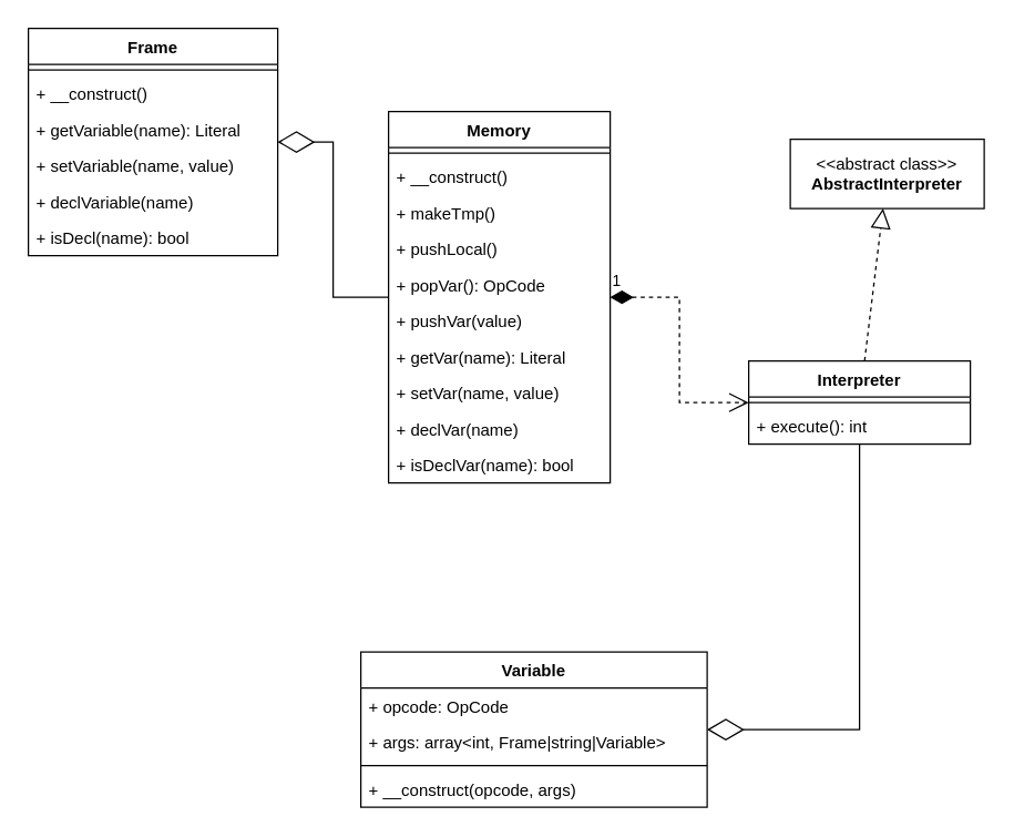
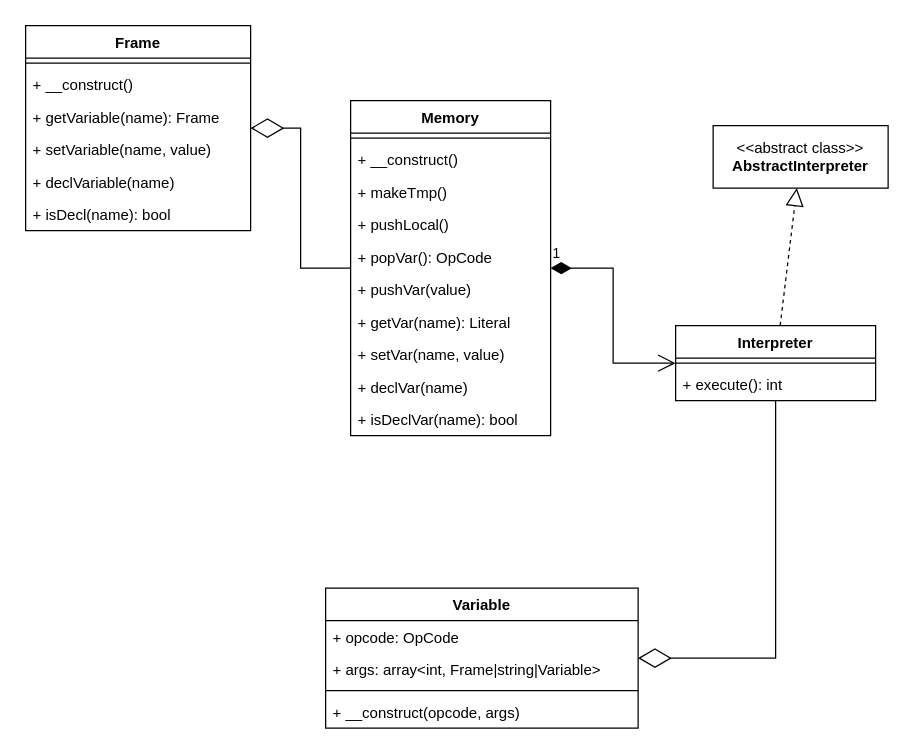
  <mxCell id="0" />
  <mxCell id="1" parent="0" />
  <mxCell id="2" value="Interpreter" style="swimlane;fontStyle=1;align=center;verticalAlign=top;childLayout=stackLayout;horizontal=1;startSize=26;horizontalStack=0;resizeParent=1;resizeParentMax=0;resizeLast=0;collapsible=1;marginBottom=0;whiteSpace=wrap;html=1;" vertex="1" parent="1"><mxGeometry x="540" y="260" width="160" height="60" as="geometry" /></mxCell>
  <mxCell id="3" value="" style="line;strokeWidth=1;fillColor=none;align=left;verticalAlign=middle;spacingTop=-1;spacingLeft=3;spacingRight=3;rotatable=0;labelPosition=right;points=[];portConstraint=eastwest;strokeColor=inherit;" vertex="1" parent="2"><mxGeometry y="26" width="160" height="8" as="geometry" /></mxCell>
  <mxCell id="4" value="+ execute(): int" style="text;strokeColor=none;fillColor=none;align=left;verticalAlign=top;spacingLeft=4;spacingRight=4;overflow=hidden;rotatable=0;points=[[0,0.5],[1,0.5]];portConstraint=eastwest;whiteSpace=wrap;html=1;" vertex="1" parent="2"><mxGeometry y="34" width="160" height="26" as="geometry" /></mxCell>
  <mxCell id="5" value="&amp;lt;&amp;lt;abstract class&amp;gt;&amp;gt;&lt;br&gt;&lt;b&gt;AbstractInterpreter&lt;/b&gt;" style="html=1;whiteSpace=wrap;" vertex="1" parent="1"><mxGeometry x="570" y="100" width="140" height="50" as="geometry" /></mxCell>
  <mxCell id="6" value="Frame" style="swimlane;fontStyle=1;align=center;verticalAlign=top;childLayout=stackLayout;horizontal=1;startSize=26;horizontalStack=0;resizeParent=1;resizeParentMax=0;resizeLast=0;collapsible=1;marginBottom=0;whiteSpace=wrap;html=1;" vertex="1" parent="1"><mxGeometry x="20" y="20" width="180" height="164" as="geometry" /></mxCell>
  <mxCell id="7" value="" style="line;strokeWidth=1;fillColor=none;align=left;verticalAlign=middle;spacingTop=-1;spacingLeft=3;spacingRight=3;rotatable=0;labelPosition=right;points=[];portConstraint=eastwest;strokeColor=inherit;" vertex="1" parent="6"><mxGeometry y="26" width="180" height="8" as="geometry" /></mxCell>
  <mxCell id="8" value="+ __construct()" style="text;strokeColor=none;fillColor=none;align=left;verticalAlign=top;spacingLeft=4;spacingRight=4;overflow=hidden;rotatable=0;points=[[0,0.5],[1,0.5]];portConstraint=eastwest;whiteSpace=wrap;html=1;" vertex="1" parent="6"><mxGeometry y="34" width="180" height="26" as="geometry" /></mxCell>
- <mxCell id="9" value="+ getVariable(name): Literal" style="text;strokeColor=none;fillColor=none;align=left;verticalAlign=top;spacingLeft=4;spacingRight=4;overflow=hidden;rotatable=0;points=[[0,0.5],[1,0.5]];portConstraint=eastwest;whiteSpace=wrap;html=1;" vertex="1" parent="6"><mxGeometry y="60" width="180" height="26" as="geometry" /></mxCell>
+ <mxCell id="9" value="+ getVariable(name): Frame" style="text;strokeColor=none;fillColor=none;align=left;verticalAlign=top;spacingLeft=4;spacingRight=4;overflow=hidden;rotatable=0;points=[[0,0.5],[1,0.5]];portConstraint=eastwest;whiteSpace=wrap;html=1;" vertex="1" parent="6"><mxGeometry y="60" width="180" height="26" as="geometry" /></mxCell>
  <mxCell id="10" value="+ setVariable(name, value)" style="text;strokeColor=none;fillColor=none;align=left;verticalAlign=top;spacingLeft=4;spacingRight=4;overflow=hidden;rotatable=0;points=[[0,0.5],[1,0.5]];portConstraint=eastwest;whiteSpace=wrap;html=1;" vertex="1" parent="6"><mxGeometry y="86" width="180" height="26" as="geometry" /></mxCell>
  <mxCell id="11" value="+ declVariable(name)" style="text;strokeColor=none;fillColor=none;align=left;verticalAlign=top;spacingLeft=4;spacingRight=4;overflow=hidden;rotatable=0;points=[[0,0.5],[1,0.5]];portConstraint=eastwest;whiteSpace=wrap;html=1;" vertex="1" parent="6"><mxGeometry y="112" width="180" height="26" as="geometry" /></mxCell>
  <mxCell id="12" value="+ isDecl(name): bool" style="text;strokeColor=none;fillColor=none;align=left;verticalAlign=top;spacingLeft=4;spacingRight=4;overflow=hidden;rotatable=0;points=[[0,0.5],[1,0.5]];portConstraint=eastwest;whiteSpace=wrap;html=1;" vertex="1" parent="6"><mxGeometry y="138" width="180" height="26" as="geometry" /></mxCell>
  <mxCell id="13" value="Variable" style="swimlane;fontStyle=1;align=center;verticalAlign=top;childLayout=stackLayout;horizontal=1;startSize=26;horizontalStack=0;resizeParent=1;resizeParentMax=0;resizeLast=0;collapsible=1;marginBottom=0;whiteSpace=wrap;html=1;" vertex="1" parent="1"><mxGeometry x="260" y="470" width="250" height="112" as="geometry" /></mxCell>
  <mxCell id="14" value="+ opcode: OpCode" style="text;strokeColor=none;fillColor=none;align=left;verticalAlign=top;spacingLeft=4;spacingRight=4;overflow=hidden;rotatable=0;points=[[0,0.5],[1,0.5]];portConstraint=eastwest;whiteSpace=wrap;html=1;" vertex="1" parent="13"><mxGeometry y="26" width="250" height="26" as="geometry" /></mxCell>
  <mxCell id="15" value="+ args: array&amp;lt;int, Frame|string|Variable&amp;gt;" style="text;strokeColor=none;fillColor=none;align=left;verticalAlign=top;spacingLeft=4;spacingRight=4;overflow=hidden;rotatable=0;points=[[0,0.5],[1,0.5]];portConstraint=eastwest;whiteSpace=wrap;html=1;" vertex="1" parent="13"><mxGeometry y="52" width="250" height="26" as="geometry" /></mxCell>
  <mxCell id="16" value="" style="line;strokeWidth=1;fillColor=none;align=left;verticalAlign=middle;spacingTop=-1;spacingLeft=3;spacingRight=3;rotatable=0;labelPosition=right;points=[];portConstraint=eastwest;strokeColor=inherit;" vertex="1" parent="13"><mxGeometry y="78" width="250" height="8" as="geometry" /></mxCell>
  <mxCell id="17" value="+ __construct(opcode, args)" style="text;strokeColor=none;fillColor=none;align=left;verticalAlign=top;spacingLeft=4;spacingRight=4;overflow=hidden;rotatable=0;points=[[0,0.5],[1,0.5]];portConstraint=eastwest;whiteSpace=wrap;html=1;" vertex="1" parent="13"><mxGeometry y="86" width="250" height="26" as="geometry" /></mxCell>
  <mxCell id="18" value="Memory" style="swimlane;fontStyle=1;align=center;verticalAlign=top;childLayout=stackLayout;horizontal=1;startSize=26;horizontalStack=0;resizeParent=1;resizeParentMax=0;resizeLast=0;collapsible=1;marginBottom=0;whiteSpace=wrap;html=1;" vertex="1" parent="1"><mxGeometry x="280" y="80" width="160" height="268" as="geometry" /></mxCell>
  <mxCell id="19" value="" style="line;strokeWidth=1;fillColor=none;align=left;verticalAlign=middle;spacingTop=-1;spacingLeft=3;spacingRight=3;rotatable=0;labelPosition=right;points=[];portConstraint=eastwest;strokeColor=inherit;" vertex="1" parent="18"><mxGeometry y="26" width="160" height="8" as="geometry" /></mxCell>
  <mxCell id="20" value="+ __construct()" style="text;strokeColor=none;fillColor=none;align=left;verticalAlign=top;spacingLeft=4;spacingRight=4;overflow=hidden;rotatable=0;points=[[0,0.5],[1,0.5]];portConstraint=eastwest;whiteSpace=wrap;html=1;" vertex="1" parent="18"><mxGeometry y="34" width="160" height="26" as="geometry" /></mxCell>
  <mxCell id="21" value="+ makeTmp()" style="text;strokeColor=none;fillColor=none;align=left;verticalAlign=top;spacingLeft=4;spacingRight=4;overflow=hidden;rotatable=0;points=[[0,0.5],[1,0.5]];portConstraint=eastwest;whiteSpace=wrap;html=1;" vertex="1" parent="18"><mxGeometry y="60" width="160" height="26" as="geometry" /></mxCell>
  <mxCell id="22" value="+ pushLocal()" style="text;strokeColor=none;fillColor=none;align=left;verticalAlign=top;spacingLeft=4;spacingRight=4;overflow=hidden;rotatable=0;points=[[0,0.5],[1,0.5]];portConstraint=eastwest;whiteSpace=wrap;html=1;" vertex="1" parent="18"><mxGeometry y="86" width="160" height="26" as="geometry" /></mxCell>
  <mxCell id="23" value="+ popVar(): OpCode" style="text;strokeColor=none;fillColor=none;align=left;verticalAlign=top;spacingLeft=4;spacingRight=4;overflow=hidden;rotatable=0;points=[[0,0.5],[1,0.5]];portConstraint=eastwest;whiteSpace=wrap;html=1;" vertex="1" parent="18"><mxGeometry y="112" width="160" height="26" as="geometry" /></mxCell>
  <mxCell id="24" value="+ pushVar(value)" style="text;strokeColor=none;fillColor=none;align=left;verticalAlign=top;spacingLeft=4;spacingRight=4;overflow=hidden;rotatable=0;points=[[0,0.5],[1,0.5]];portConstraint=eastwest;whiteSpace=wrap;html=1;" vertex="1" parent="18"><mxGeometry y="138" width="160" height="26" as="geometry" /></mxCell>
  <mxCell id="25" value="+ getVar(name): Literal" style="text;strokeColor=none;fillColor=none;align=left;verticalAlign=top;spacingLeft=4;spacingRight=4;overflow=hidden;rotatable=0;points=[[0,0.5],[1,0.5]];portConstraint=eastwest;whiteSpace=wrap;html=1;" vertex="1" parent="18"><mxGeometry y="164" width="160" height="26" as="geometry" /></mxCell>
  <mxCell id="26" value="+ setVar(name, value)" style="text;strokeColor=none;fillColor=none;align=left;verticalAlign=top;spacingLeft=4;spacingRight=4;overflow=hidden;rotatable=0;points=[[0,0.5],[1,0.5]];portConstraint=eastwest;whiteSpace=wrap;html=1;" vertex="1" parent="18"><mxGeometry y="190" width="160" height="26" as="geometry" /></mxCell>
  <mxCell id="27" value="+ declVar(name)" style="text;strokeColor=none;fillColor=none;align=left;verticalAlign=top;spacingLeft=4;spacingRight=4;overflow=hidden;rotatable=0;points=[[0,0.5],[1,0.5]];portConstraint=eastwest;whiteSpace=wrap;html=1;" vertex="1" parent="18"><mxGeometry y="216" width="160" height="26" as="geometry" /></mxCell>
  <mxCell id="28" value="+ isDeclVar(name): bool" style="text;strokeColor=none;fillColor=none;align=left;verticalAlign=top;spacingLeft=4;spacingRight=4;overflow=hidden;rotatable=0;points=[[0,0.5],[1,0.5]];portConstraint=eastwest;whiteSpace=wrap;html=1;" vertex="1" parent="18"><mxGeometry y="242" width="160" height="26" as="geometry" /></mxCell>
  <mxCell id="29" value="" style="endArrow=block;dashed=1;endFill=0;endSize=12;html=1;rounded=0;" edge="1" parent="1" source="2" target="5"><mxGeometry width="160" relative="1" as="geometry"><mxPoint x="510" y="240" as="sourcePoint" /><mxPoint x="670" y="240" as="targetPoint" /></mxGeometry></mxCell>
- <mxCell id="30" value="1" style="endArrow=open;html=1;endSize=12;startArrow=diamondThin;startSize=14;startFill=1;edgeStyle=orthogonalEdgeStyle;align=left;verticalAlign=bottom;rounded=0;dashed=1;" edge="1" parent="1" source="18" target="2"><mxGeometry x="-1" y="3" relative="1" as="geometry"><mxPoint x="270" y="220" as="sourcePoint" /><mxPoint x="430" y="220" as="targetPoint" /></mxGeometry></mxCell>
+ <mxCell id="30" value="1" style="endArrow=open;html=1;endSize=12;startArrow=diamondThin;startSize=14;startFill=1;edgeStyle=orthogonalEdgeStyle;align=left;verticalAlign=bottom;rounded=0;" edge="1" parent="1" source="18" target="2"><mxGeometry x="-1" y="3" relative="1" as="geometry"><mxPoint x="270" y="220" as="sourcePoint" /><mxPoint x="430" y="220" as="targetPoint" /></mxGeometry></mxCell>
  <mxCell id="31" value="" style="endArrow=diamondThin;endFill=0;endSize=24;html=1;rounded=0;" edge="1" parent="1" source="4" target="13"><mxGeometry width="160" relative="1" as="geometry"><mxPoint x="270" y="460" as="sourcePoint" /><mxPoint x="430" y="460" as="targetPoint" /><Array as="points"><mxPoint x="620" y="526" /></Array></mxGeometry></mxCell>
  <mxCell id="32" value="" style="endArrow=diamondThin;endFill=0;endSize=24;html=1;rounded=0;" edge="1" parent="1" source="18" target="6"><mxGeometry width="160" relative="1" as="geometry"><mxPoint x="270" y="220" as="sourcePoint" /><mxPoint x="430" y="220" as="targetPoint" /><Array as="points"><mxPoint x="240" y="214" /><mxPoint x="240" y="102" /></Array></mxGeometry></mxCell>
